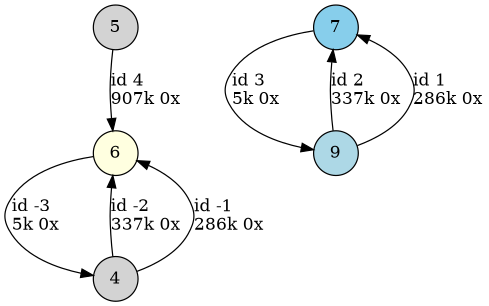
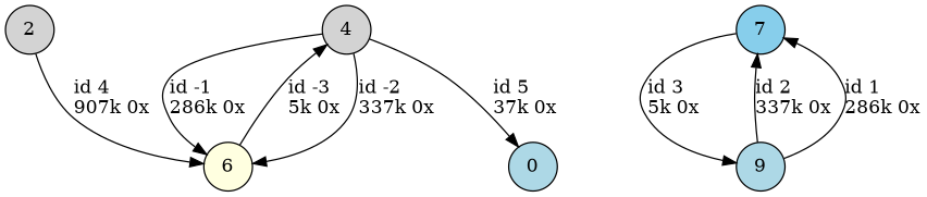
  digraph {
    nodesep=0.5
    node [fillcolor=lightblue shape=circle style=filled]
    edge [color=black]
-   2 [fillcolor=lightgrey height=0.3 label=5]
+   0 [height=0.3]
+   2 [fillcolor=lightgrey height=0.3]
    6 [fillcolor=lightyellow height=0.3]
    4 [fillcolor=lightgrey height=0.3]
    7 [fillcolor=skyblue height=0.3]
    n6 [height=0.3 label=9]
    2 -> 6 [label="id 4\l907k 0x"]
    6 -> 4 [label="id -3\l5k 0x"]
+   4 -> 0 [label="id 5\l37k 0x"]
    4 -> 6 [label="id -2\l337k 0x"]
    4 -> 6 [label="id -1\l286k 0x"]
    7 -> n6 [label="id 3\l5k 0x"]
    n6 -> 7 [label="id 2\l337k 0x"]
    n6 -> 7 [label="id 1\l286k 0x"]
  }
